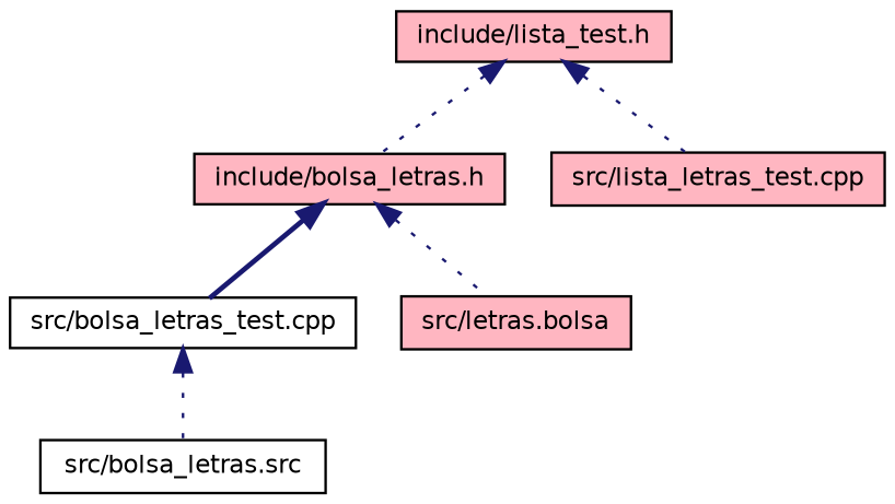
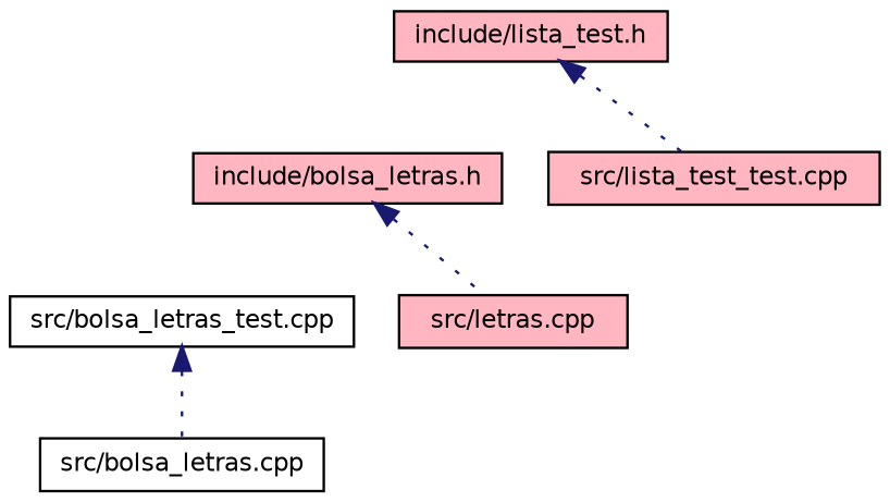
  digraph {
    node [color=black fillcolor=lightpink fontname=Helvetica fontsize=10 shape=record style=filled]
    edge [color=midnightblue dir=back fontname=Helvetica fontsize=10 labelfontname=Helvetica labelfontsize=10 style=dotted]
    n1 [fontcolor=black height=0.2 label="include/lista_test.h" width=0.4]
    n2 [height=0.2 label="include/bolsa_letras.h" width=0.4]
-   n3 [height=0.2 label="src/lista_letras_test.cpp" width=0.4]
+   n3 [height=0.2 label="src/lista_test_test.cpp" width=0.4]
    n4 [fillcolor=white height=0.2 label="src/bolsa_letras_test.cpp" width=0.4]
-   n5 [height=0.2 label="src/letras.bolsa" width=0.4]
-   n6 [fillcolor=white height=0.2 label="src/bolsa_letras.src" width=0.4]
-   n1 -> n2
+   n5 [height=0.2 label="src/letras.cpp" width=0.4]
+   n6 [fillcolor=white height=0.2 label="src/bolsa_letras.cpp" width=0.4]
    n1 -> n3
-   n2 -> n4 [style=bold]
    n2 -> n5
    n4 -> n6
  }
